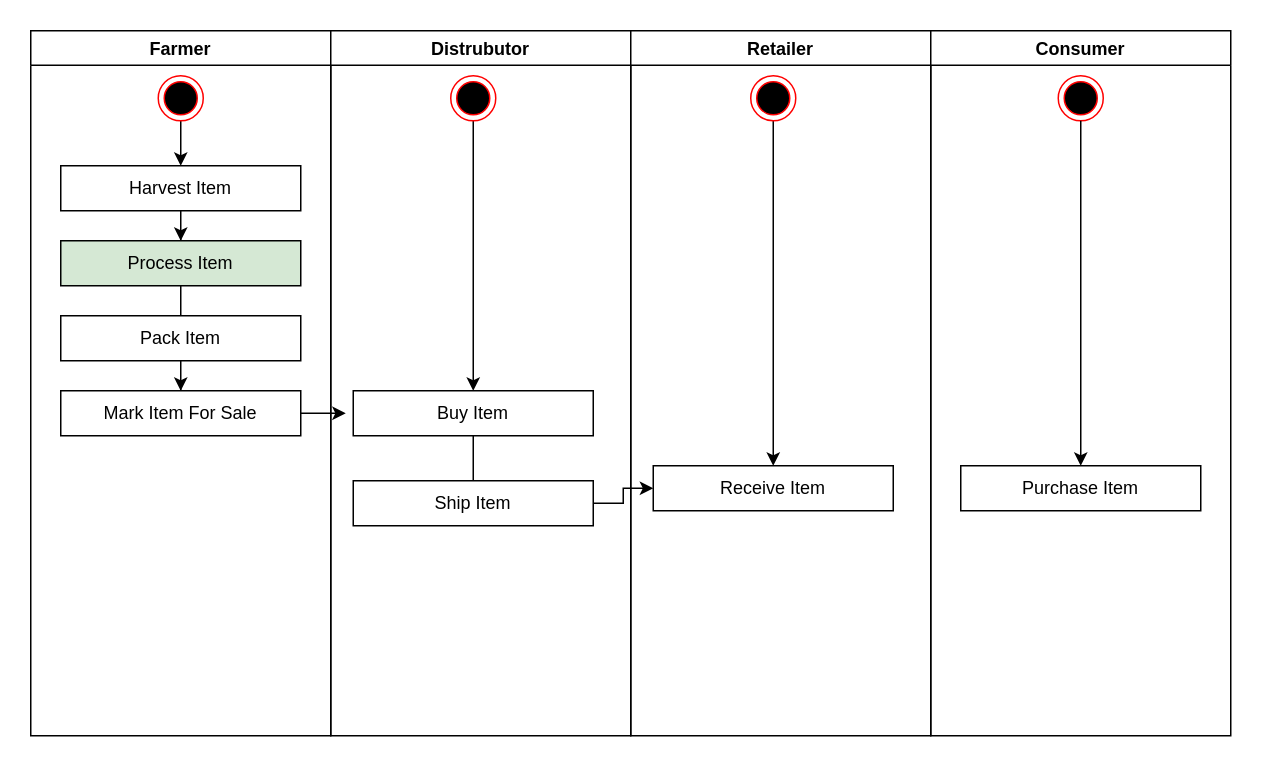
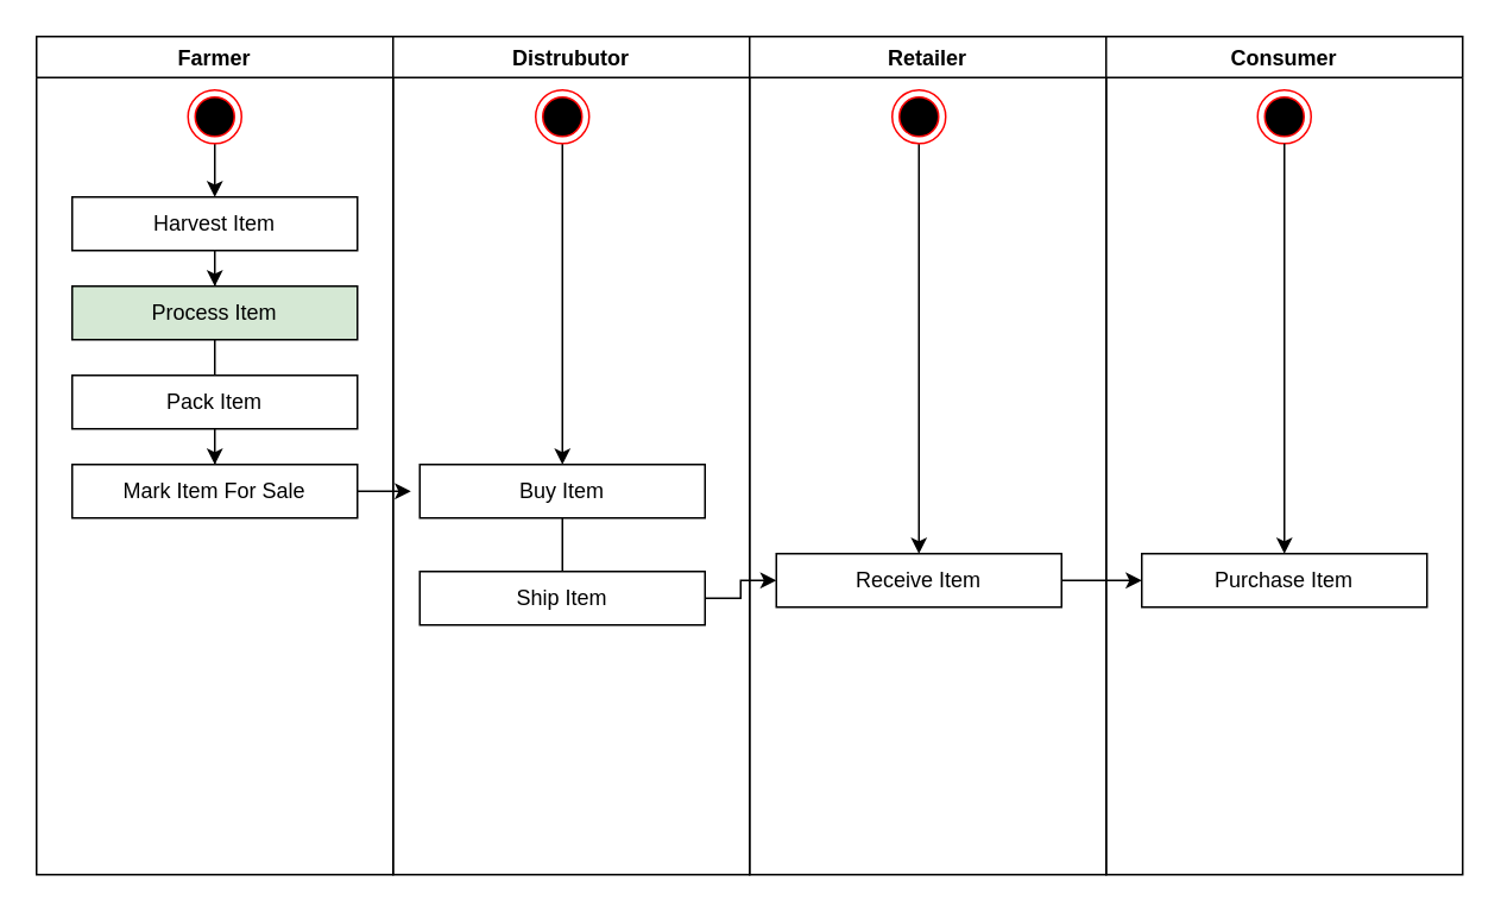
  <mxCell id="0" />
  <mxCell id="1" parent="0" />
  <mxCell id="2" value="Farmer" style="swimlane;" vertex="1" parent="1"><mxGeometry x="20" y="20" width="200" height="470" as="geometry" /></mxCell>
  <mxCell id="3" style="edgeStyle=orthogonalEdgeStyle;rounded=0;orthogonalLoop=1;jettySize=auto;html=1;" edge="1" parent="2" source="4" target="6"><mxGeometry relative="1" as="geometry" /></mxCell>
  <mxCell id="4" value="" style="ellipse;html=1;shape=endState;fillColor=#000000;strokeColor=#ff0000;" vertex="1" parent="2"><mxGeometry x="85" y="30" width="30" height="30" as="geometry" /></mxCell>
  <mxCell id="5" style="edgeStyle=orthogonalEdgeStyle;rounded=0;orthogonalLoop=1;jettySize=auto;html=1;" edge="1" parent="2" source="6" target="8"><mxGeometry relative="1" as="geometry" /></mxCell>
  <mxCell id="6" value="Harvest Item" style="rounded=0;whiteSpace=wrap;html=1;" vertex="1" parent="2"><mxGeometry x="20" y="90" width="160" height="30" as="geometry" /></mxCell>
  <mxCell id="7" style="edgeStyle=orthogonalEdgeStyle;rounded=0;orthogonalLoop=1;jettySize=auto;html=1;entryX=0.5;entryY=0.333;entryDx=0;entryDy=0;entryPerimeter=0;" edge="1" parent="2" source="8" target="10"><mxGeometry relative="1" as="geometry" /></mxCell>
  <mxCell id="8" value="Process Item" style="rounded=0;whiteSpace=wrap;html=1;fillColor=#d5e8d4;" vertex="1" parent="2"><mxGeometry x="20" y="140" width="160" height="30" as="geometry" /></mxCell>
  <mxCell id="9" style="edgeStyle=orthogonalEdgeStyle;rounded=0;orthogonalLoop=1;jettySize=auto;html=1;" edge="1" parent="2" source="10" target="11"><mxGeometry relative="1" as="geometry" /></mxCell>
  <mxCell id="10" value="Pack Item" style="rounded=0;whiteSpace=wrap;html=1;" vertex="1" parent="2"><mxGeometry x="20" y="190" width="160" height="30" as="geometry" /></mxCell>
  <mxCell id="11" value="Mark Item For Sale" style="rounded=0;whiteSpace=wrap;html=1;" vertex="1" parent="2"><mxGeometry x="20" y="240" width="160" height="30" as="geometry" /></mxCell>
  <mxCell id="12" value="Distrubutor" style="swimlane;" vertex="1" parent="1"><mxGeometry x="220" y="20" width="200" height="470" as="geometry" /></mxCell>
  <mxCell id="13" style="edgeStyle=orthogonalEdgeStyle;rounded=0;orthogonalLoop=1;jettySize=auto;html=1;" edge="1" parent="12" source="14" target="16"><mxGeometry relative="1" as="geometry" /></mxCell>
  <mxCell id="14" value="" style="ellipse;html=1;shape=endState;fillColor=#000000;strokeColor=#ff0000;" vertex="1" parent="12"><mxGeometry x="80" y="30" width="30" height="30" as="geometry" /></mxCell>
  <mxCell id="15" style="edgeStyle=orthogonalEdgeStyle;rounded=0;orthogonalLoop=1;jettySize=auto;html=1;entryX=0.5;entryY=0.667;entryDx=0;entryDy=0;entryPerimeter=0;" edge="1" parent="12" source="16" target="17"><mxGeometry relative="1" as="geometry" /></mxCell>
  <mxCell id="16" value="Buy Item" style="rounded=0;whiteSpace=wrap;html=1;" vertex="1" parent="12"><mxGeometry x="15" y="240" width="160" height="30" as="geometry" /></mxCell>
  <mxCell id="17" value="Ship Item" style="rounded=0;whiteSpace=wrap;html=1;" vertex="1" parent="12"><mxGeometry x="15" y="300" width="160" height="30" as="geometry" /></mxCell>
  <mxCell id="18" value="Retailer" style="swimlane;" vertex="1" parent="1"><mxGeometry x="420" y="20" width="200" height="470" as="geometry" /></mxCell>
  <mxCell id="19" style="edgeStyle=orthogonalEdgeStyle;rounded=0;orthogonalLoop=1;jettySize=auto;html=1;" edge="1" parent="18" source="20" target="21"><mxGeometry relative="1" as="geometry" /></mxCell>
  <mxCell id="20" value="" style="ellipse;html=1;shape=endState;fillColor=#000000;strokeColor=#ff0000;" vertex="1" parent="18"><mxGeometry x="80" y="30" width="30" height="30" as="geometry" /></mxCell>
  <mxCell id="21" value="Receive Item" style="rounded=0;whiteSpace=wrap;html=1;" vertex="1" parent="18"><mxGeometry x="15" y="290" width="160" height="30" as="geometry" /></mxCell>
  <mxCell id="22" value="Consumer" style="swimlane;" vertex="1" parent="1"><mxGeometry x="620" y="20" width="200" height="470" as="geometry" /></mxCell>
  <mxCell id="23" value="" style="ellipse;html=1;shape=endState;fillColor=#000000;strokeColor=#ff0000;" vertex="1" parent="22"><mxGeometry x="85" y="30" width="30" height="30" as="geometry" /></mxCell>
  <mxCell id="24" value="Purchase Item" style="rounded=0;whiteSpace=wrap;html=1;" vertex="1" parent="22"><mxGeometry x="20" y="290" width="160" height="30" as="geometry" /></mxCell>
  <mxCell id="25" style="edgeStyle=orthogonalEdgeStyle;rounded=0;orthogonalLoop=1;jettySize=auto;html=1;" edge="1" parent="22" source="23" target="24"><mxGeometry relative="1" as="geometry" /></mxCell>
  <mxCell id="26" style="edgeStyle=orthogonalEdgeStyle;rounded=0;orthogonalLoop=1;jettySize=auto;html=1;" edge="1" parent="1" source="11"><mxGeometry relative="1" as="geometry"><mxPoint x="230" y="275" as="targetPoint" /></mxGeometry></mxCell>
  <mxCell id="27" style="edgeStyle=orthogonalEdgeStyle;rounded=0;orthogonalLoop=1;jettySize=auto;html=1;" edge="1" parent="1" source="17" target="21"><mxGeometry relative="1" as="geometry" /></mxCell>
+ <mxCell id="28" style="edgeStyle=orthogonalEdgeStyle;rounded=0;orthogonalLoop=1;jettySize=auto;html=1;" edge="1" parent="1" source="21" target="24"><mxGeometry relative="1" as="geometry" /></mxCell>
